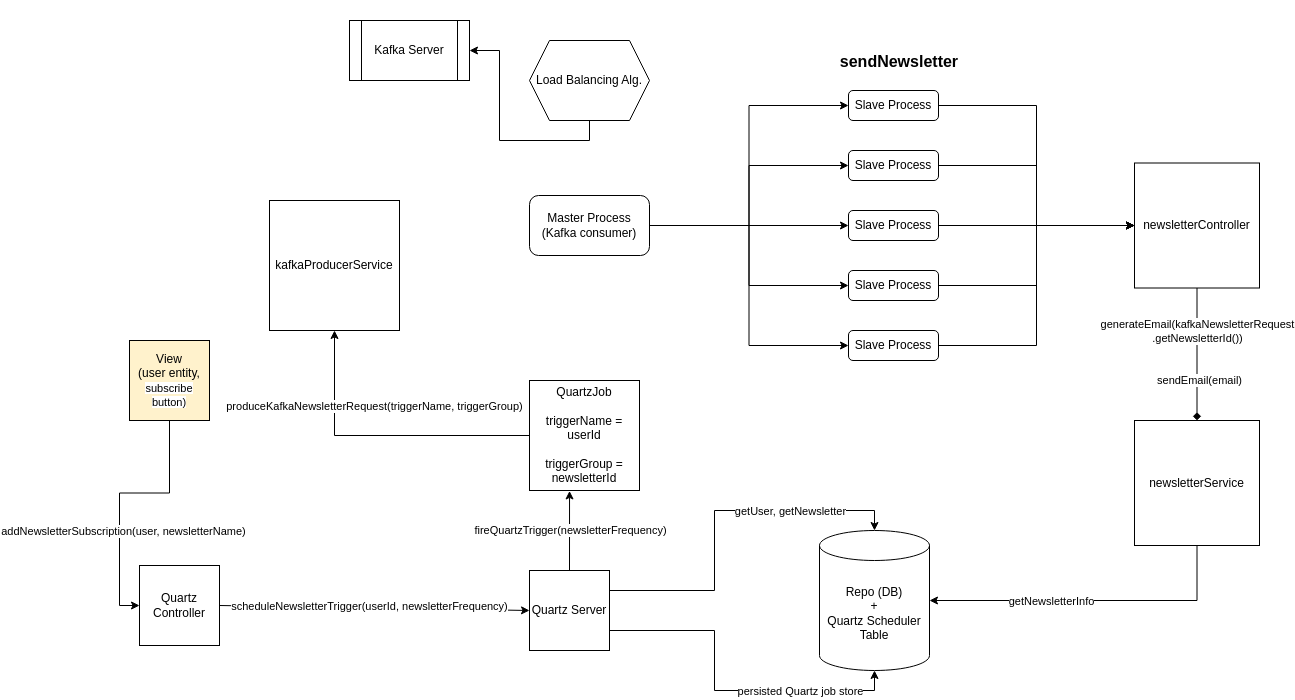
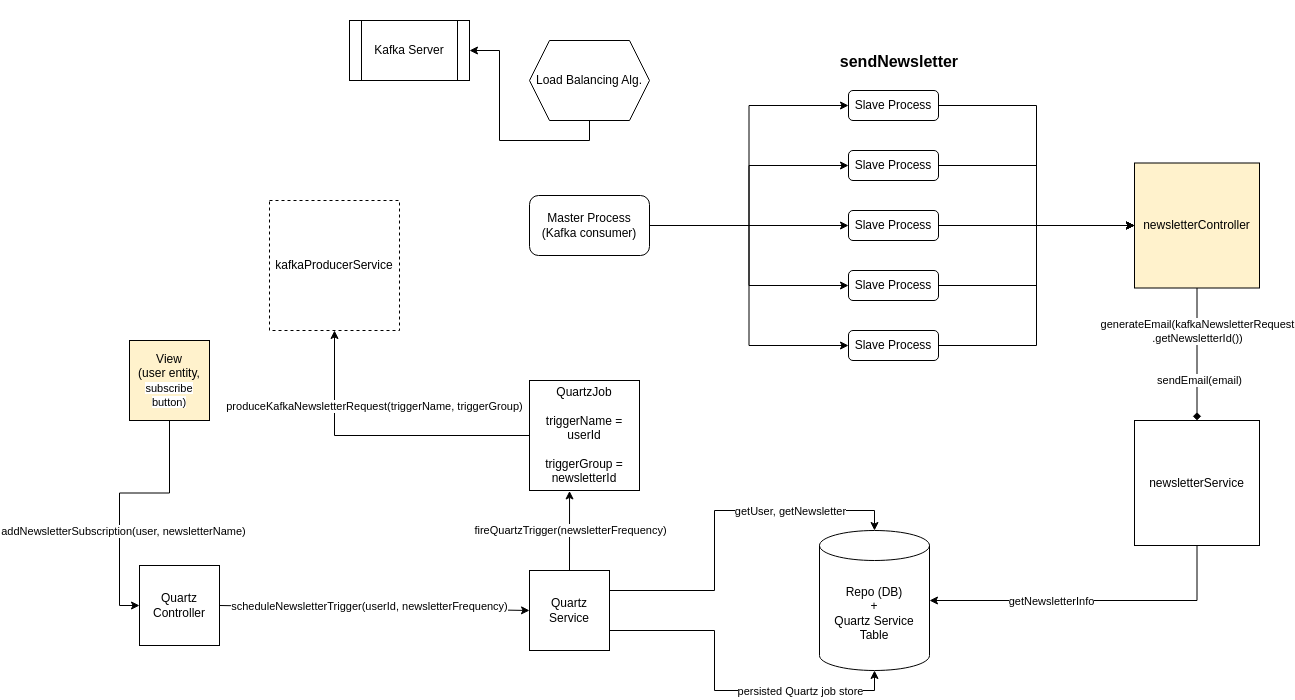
  <mxCell id="0" />
  <mxCell id="1" parent="0" />
- <mxCell id="2" value="Repo (DB)&lt;br&gt;+&lt;br&gt;Quartz Scheduler Table" style="shape=cylinder3;whiteSpace=wrap;html=1;boundedLbl=1;backgroundOutline=1;size=15;labelBackgroundColor=none;" parent="1" vertex="1"><mxGeometry x="710" y="530" width="110" height="140" as="geometry" /></mxCell>
- <mxCell id="3" value="kafkaProducerService&lt;br&gt;" style="whiteSpace=wrap;html=1;aspect=fixed;labelBackgroundColor=none;" parent="1" vertex="1"><mxGeometry x="160" y="200" width="130" height="130" as="geometry" /></mxCell>
+ <mxCell id="2" value="Repo (DB)&lt;br&gt;+&lt;br&gt;Quartz Service Table" style="shape=cylinder3;whiteSpace=wrap;html=1;boundedLbl=1;backgroundOutline=1;size=15;labelBackgroundColor=none;" parent="1" vertex="1"><mxGeometry x="710" y="530" width="110" height="140" as="geometry" /></mxCell>
+ <mxCell id="3" value="kafkaProducerService&lt;br&gt;" style="whiteSpace=wrap;html=1;aspect=fixed;labelBackgroundColor=none;dashed=1;" parent="1" vertex="1"><mxGeometry x="160" y="200" width="130" height="130" as="geometry" /></mxCell>
  <mxCell id="4" value="Kafka Server" style="shape=process;whiteSpace=wrap;html=1;backgroundOutline=1;labelBackgroundColor=none;" parent="1" vertex="1"><mxGeometry x="240" y="20" width="120" height="60" as="geometry" /></mxCell>
  <mxCell id="5" value="Slave Process" style="rounded=1;whiteSpace=wrap;html=1;labelBackgroundColor=none;" parent="1" vertex="1"><mxGeometry x="739" y="90" width="90" height="30" as="geometry" /></mxCell>
  <mxCell id="6" value="Slave Process" style="rounded=1;whiteSpace=wrap;html=1;labelBackgroundColor=none;" parent="1" vertex="1"><mxGeometry x="739" y="150" width="90" height="30" as="geometry" /></mxCell>
  <mxCell id="7" value="Slave Process" style="rounded=1;whiteSpace=wrap;html=1;labelBackgroundColor=none;" parent="1" vertex="1"><mxGeometry x="739" y="210" width="90" height="30" as="geometry" /></mxCell>
  <mxCell id="8" value="Slave Process" style="rounded=1;whiteSpace=wrap;html=1;labelBackgroundColor=none;" parent="1" vertex="1"><mxGeometry x="739" y="270" width="90" height="30" as="geometry" /></mxCell>
  <mxCell id="9" value="Slave Process" style="rounded=1;whiteSpace=wrap;html=1;labelBackgroundColor=none;" parent="1" vertex="1"><mxGeometry x="739" y="330" width="90" height="30" as="geometry" /></mxCell>
  <mxCell id="10" style="edgeStyle=orthogonalEdgeStyle;rounded=0;orthogonalLoop=1;jettySize=auto;html=1;exitX=1;exitY=0.5;exitDx=0;exitDy=0;entryX=0;entryY=0.5;entryDx=0;entryDy=0;" parent="1" source="14" target="6" edge="1"><mxGeometry x="140" y="160" as="geometry" /></mxCell>
  <mxCell id="11" style="edgeStyle=orthogonalEdgeStyle;rounded=0;orthogonalLoop=1;jettySize=auto;html=1;exitX=1;exitY=0.5;exitDx=0;exitDy=0;entryX=0;entryY=0.5;entryDx=0;entryDy=0;" parent="1" source="14" target="5" edge="1"><mxGeometry x="140" y="160" as="geometry" /></mxCell>
  <mxCell id="12" style="edgeStyle=orthogonalEdgeStyle;rounded=0;orthogonalLoop=1;jettySize=auto;html=1;exitX=1;exitY=0.5;exitDx=0;exitDy=0;entryX=0;entryY=0.5;entryDx=0;entryDy=0;" parent="1" source="14" target="8" edge="1"><mxGeometry x="140" y="160" as="geometry" /></mxCell>
  <mxCell id="13" style="edgeStyle=orthogonalEdgeStyle;rounded=0;orthogonalLoop=1;jettySize=auto;html=1;exitX=1;exitY=0.5;exitDx=0;exitDy=0;entryX=0;entryY=0.5;entryDx=0;entryDy=0;" parent="1" source="14" target="9" edge="1"><mxGeometry x="140" y="160" as="geometry" /></mxCell>
  <mxCell id="14" value="Master Process&lt;br&gt;(Kafka consumer)" style="rounded=1;whiteSpace=wrap;html=1;labelBackgroundColor=none;" parent="1" vertex="1"><mxGeometry x="420" y="195" width="120" height="60" as="geometry" /></mxCell>
  <mxCell id="15" style="edgeStyle=orthogonalEdgeStyle;rounded=0;orthogonalLoop=1;jettySize=auto;html=1;exitX=0.5;exitY=1;exitDx=0;exitDy=0;" parent="1" source="16" target="4" edge="1"><mxGeometry x="140" y="160" as="geometry" /></mxCell>
  <mxCell id="16" value="Load Balancing Alg." style="shape=hexagon;perimeter=hexagonPerimeter2;whiteSpace=wrap;html=1;fixedSize=1;labelBackgroundColor=none;" parent="1" vertex="1"><mxGeometry x="420" y="40" width="120" height="80" as="geometry" /></mxCell>
  <mxCell id="17" value="View&lt;br&gt;(user entity,&lt;br&gt;&lt;span style=&quot;font-size: 11px ; background-color: rgb(255 , 255 , 255)&quot;&gt;subscribe button)&lt;/span&gt;" style="whiteSpace=wrap;html=1;aspect=fixed;fillColor=#fff2cc;" parent="1" vertex="1"><mxGeometry x="20" y="340" width="80" height="80" as="geometry" /></mxCell>
  <mxCell id="18" value="Quartz&lt;br&gt;Controller" style="whiteSpace=wrap;html=1;aspect=fixed;" parent="1" vertex="1"><mxGeometry x="30" y="565" width="80" height="80" as="geometry" /></mxCell>
  <mxCell id="19" style="edgeStyle=orthogonalEdgeStyle;rounded=0;orthogonalLoop=1;jettySize=auto;html=1;exitX=0.5;exitY=1;exitDx=0;exitDy=0;entryX=0;entryY=0.5;entryDx=0;entryDy=0;" parent="1" source="17" target="18" edge="1"><mxGeometry x="140" y="160" as="geometry" /></mxCell>
  <mxCell id="20" value="addNewsletterSubscription(user, newsletterName)" style="edgeLabel;html=1;align=center;verticalAlign=middle;resizable=0;points=[];" parent="19" vertex="1" connectable="0"><mxGeometry x="0.522" y="3" relative="1" as="geometry"><mxPoint y="-34" as="offset" /></mxGeometry></mxCell>
  <mxCell id="21" style="edgeStyle=orthogonalEdgeStyle;rounded=0;orthogonalLoop=1;jettySize=auto;html=1;exitX=1;exitY=0.75;exitDx=0;exitDy=0;entryX=0.5;entryY=1;entryDx=0;entryDy=0;entryPerimeter=0;" parent="1" source="25" target="2" edge="1"><mxGeometry x="140" y="160" as="geometry" /></mxCell>
  <mxCell id="22" value="persisted Quartz job store" style="edgeLabel;html=1;align=center;verticalAlign=middle;resizable=0;points=[];" parent="21" vertex="1" connectable="0"><mxGeometry x="0.328" y="-1" relative="1" as="geometry"><mxPoint x="21" y="-1" as="offset" /></mxGeometry></mxCell>
  <mxCell id="23" style="edgeStyle=orthogonalEdgeStyle;rounded=0;orthogonalLoop=1;jettySize=auto;html=1;exitX=1;exitY=0.25;exitDx=0;exitDy=0;entryX=0.5;entryY=0;entryDx=0;entryDy=0;entryPerimeter=0;" parent="1" source="25" target="2" edge="1"><mxGeometry x="140" y="160" as="geometry" /></mxCell>
  <mxCell id="24" value="getUser, getNewsletter" style="edgeLabel;html=1;align=center;verticalAlign=middle;resizable=0;points=[];" parent="23" vertex="1" connectable="0"><mxGeometry x="0.497" relative="1" as="geometry"><mxPoint x="-13" as="offset" /></mxGeometry></mxCell>
- <mxCell id="25" value="Quartz Server" style="whiteSpace=wrap;html=1;aspect=fixed;" parent="1" vertex="1"><mxGeometry x="420" y="570" width="80" height="80" as="geometry" /></mxCell>
+ <mxCell id="25" value="Quartz Service" style="whiteSpace=wrap;html=1;aspect=fixed;" parent="1" vertex="1"><mxGeometry x="420" y="570" width="80" height="80" as="geometry" /></mxCell>
  <mxCell id="26" value="" style="endArrow=classic;html=1;rounded=0;exitX=1;exitY=0.5;exitDx=0;exitDy=0;entryX=0;entryY=0.5;entryDx=0;entryDy=0;" parent="1" source="18" target="25" edge="1"><mxGeometry x="140" y="160" width="50" height="50" as="geometry"><mxPoint x="430" y="410" as="sourcePoint" /><mxPoint x="480" y="360" as="targetPoint" /></mxGeometry></mxCell>
  <mxCell id="27" value="scheduleNewsletterTrigger(userId, newsletterFrequency)" style="edgeLabel;html=1;align=center;verticalAlign=middle;resizable=0;points=[];" parent="26" vertex="1" connectable="0"><mxGeometry x="-0.192" y="-3" relative="1" as="geometry"><mxPoint x="25" y="-5" as="offset" /></mxGeometry></mxCell>
  <mxCell id="28" style="edgeStyle=orthogonalEdgeStyle;rounded=0;orthogonalLoop=1;jettySize=auto;html=1;exitX=0;exitY=0.5;exitDx=0;exitDy=0;entryX=0.5;entryY=1;entryDx=0;entryDy=0;" parent="1" source="30" target="3" edge="1"><mxGeometry x="140" y="160" as="geometry" /></mxCell>
  <mxCell id="29" value="produceKafkaNewsletterRequest(triggerName, triggerGroup)" style="edgeLabel;html=1;align=center;verticalAlign=middle;resizable=0;points=[];" parent="28" vertex="1" connectable="0"><mxGeometry x="-0.187" y="2" relative="1" as="geometry"><mxPoint x="-34" y="-32" as="offset" /></mxGeometry></mxCell>
  <mxCell id="30" value="QuartzJob&lt;br&gt;&lt;br&gt;triggerName = userId&lt;br&gt;&lt;br&gt;triggerGroup = newsletterId" style="whiteSpace=wrap;html=1;aspect=fixed;" parent="1" vertex="1"><mxGeometry x="420" y="380" width="110" height="110" as="geometry" /></mxCell>
  <mxCell id="31" style="edgeStyle=orthogonalEdgeStyle;rounded=0;orthogonalLoop=1;jettySize=auto;html=1;exitX=0.5;exitY=0;exitDx=0;exitDy=0;entryX=0.364;entryY=1.004;entryDx=0;entryDy=0;entryPerimeter=0;" parent="1" source="25" target="30" edge="1"><mxGeometry x="140" y="160" as="geometry" /></mxCell>
  <mxCell id="32" value="fireQuartzTrigger(newsletterFrequency)" style="edgeLabel;html=1;align=center;verticalAlign=middle;resizable=0;points=[];" parent="31" vertex="1" connectable="0"><mxGeometry x="-0.265" y="2" relative="1" as="geometry"><mxPoint x="2" y="-11" as="offset" /></mxGeometry></mxCell>
- <mxCell id="33" value="newsletterController" style="whiteSpace=wrap;html=1;aspect=fixed;" parent="1" vertex="1"><mxGeometry x="1025" y="162.5" width="125" height="125" as="geometry" /></mxCell>
+ <mxCell id="33" value="newsletterController" style="whiteSpace=wrap;html=1;aspect=fixed;fillColor=#fff2cc;" parent="1" vertex="1"><mxGeometry x="1025" y="162.5" width="125" height="125" as="geometry" /></mxCell>
  <mxCell id="34" style="edgeStyle=orthogonalEdgeStyle;rounded=0;orthogonalLoop=1;jettySize=auto;html=1;exitX=1;exitY=0.5;exitDx=0;exitDy=0;entryX=0;entryY=0.5;entryDx=0;entryDy=0;" parent="1" source="5" target="33" edge="1"><mxGeometry x="140" y="160" as="geometry" /></mxCell>
  <mxCell id="35" style="edgeStyle=orthogonalEdgeStyle;rounded=0;orthogonalLoop=1;jettySize=auto;html=1;exitX=1;exitY=0.5;exitDx=0;exitDy=0;entryX=0;entryY=0.5;entryDx=0;entryDy=0;" parent="1" source="6" target="33" edge="1"><mxGeometry x="140" y="160" as="geometry" /></mxCell>
  <mxCell id="36" style="edgeStyle=orthogonalEdgeStyle;rounded=0;orthogonalLoop=1;jettySize=auto;html=1;exitX=1;exitY=0.5;exitDx=0;exitDy=0;entryX=0;entryY=0.5;entryDx=0;entryDy=0;" parent="1" source="7" target="33" edge="1"><mxGeometry x="140" y="160" as="geometry" /></mxCell>
  <mxCell id="37" style="edgeStyle=orthogonalEdgeStyle;rounded=0;orthogonalLoop=1;jettySize=auto;html=1;exitX=1;exitY=0.5;exitDx=0;exitDy=0;entryX=0;entryY=0.5;entryDx=0;entryDy=0;" parent="1" source="8" target="33" edge="1"><mxGeometry x="140" y="160" as="geometry" /></mxCell>
  <mxCell id="38" style="edgeStyle=orthogonalEdgeStyle;rounded=0;orthogonalLoop=1;jettySize=auto;html=1;exitX=1;exitY=0.5;exitDx=0;exitDy=0;entryX=0;entryY=0.5;entryDx=0;entryDy=0;" parent="1" source="9" target="33" edge="1"><mxGeometry x="140" y="160" as="geometry" /></mxCell>
  <mxCell id="39" style="edgeStyle=orthogonalEdgeStyle;rounded=0;orthogonalLoop=1;jettySize=auto;html=1;exitX=1;exitY=0.5;exitDx=0;exitDy=0;entryX=0;entryY=0.5;entryDx=0;entryDy=0;" parent="1" source="14" target="7" edge="1"><mxGeometry x="140" y="160" as="geometry" /></mxCell>
  <mxCell id="40" value="&lt;b&gt;&lt;font style=&quot;font-size: 16px&quot;&gt;&amp;nbsp; sendNewsletter&lt;/font&gt;&lt;/b&gt;" style="edgeLabel;html=1;align=center;verticalAlign=middle;resizable=0;points=[];" parent="39" vertex="1" connectable="0"><mxGeometry x="-0.139" y="-1" relative="1" as="geometry"><mxPoint x="158" y="-166" as="offset" /></mxGeometry></mxCell>
  <mxCell id="41" style="edgeStyle=orthogonalEdgeStyle;rounded=0;orthogonalLoop=1;jettySize=auto;html=1;exitX=0.5;exitY=1;exitDx=0;exitDy=0;entryX=1;entryY=0.5;entryDx=0;entryDy=0;entryPerimeter=0;" parent="1" source="43" target="2" edge="1"><mxGeometry x="140" y="160" as="geometry" /></mxCell>
  <mxCell id="42" value="getNewsletterInfo" style="edgeLabel;html=1;align=center;verticalAlign=middle;resizable=0;points=[];" parent="41" vertex="1" connectable="0"><mxGeometry x="0.365" relative="1" as="geometry"><mxPoint x="19" as="offset" /></mxGeometry></mxCell>
  <mxCell id="43" value="newsletterService" style="whiteSpace=wrap;html=1;aspect=fixed;" parent="1" vertex="1"><mxGeometry x="1025" y="420" width="125" height="125" as="geometry" /></mxCell>
  <mxCell id="44" style="edgeStyle=orthogonalEdgeStyle;rounded=0;orthogonalLoop=1;jettySize=auto;html=1;exitX=0.5;exitY=1;exitDx=0;exitDy=0;endArrow=diamond;" parent="1" source="33" target="43" edge="1"><mxGeometry x="140" y="160" as="geometry" /></mxCell>
  <mxCell id="45" value="generateEmail(kafkaNewsletterRequest&lt;br&gt;.getNewsletterId())" style="edgeLabel;html=1;align=center;verticalAlign=middle;resizable=0;points=[];" parent="44" vertex="1" connectable="0"><mxGeometry x="0.246" y="-3" relative="1" as="geometry"><mxPoint x="3" y="-40" as="offset" /></mxGeometry></mxCell>
  <mxCell id="46" value="sendEmail(email)" style="edgeLabel;html=1;align=center;verticalAlign=middle;resizable=0;points=[];" parent="44" vertex="1" connectable="0"><mxGeometry x="0.253" y="2" relative="1" as="geometry"><mxPoint y="9" as="offset" /></mxGeometry></mxCell>
